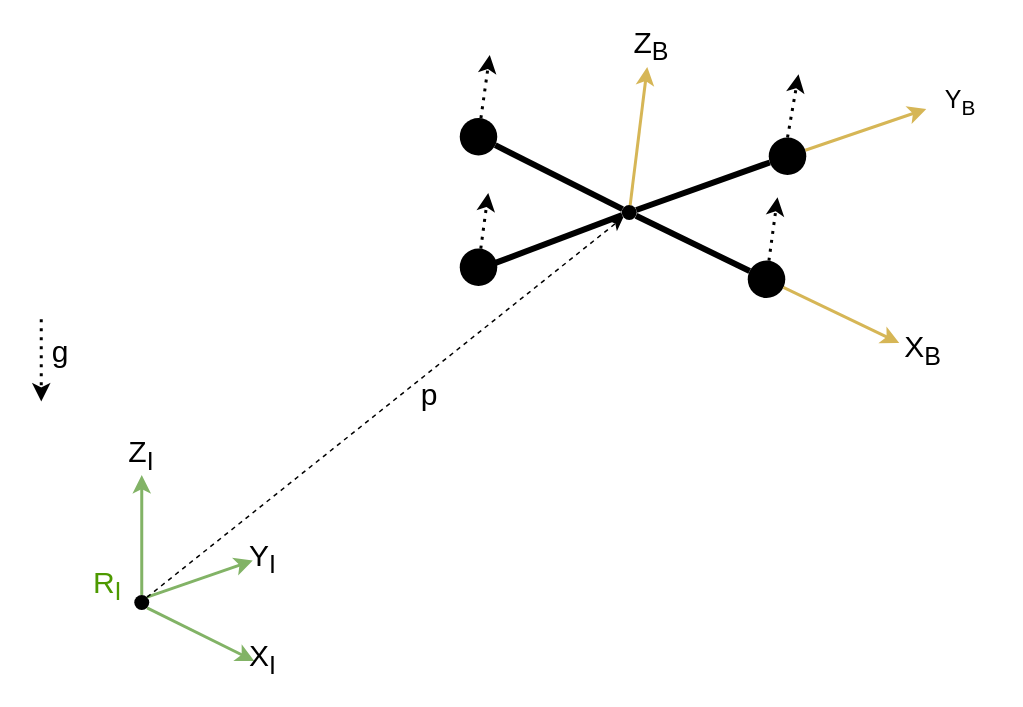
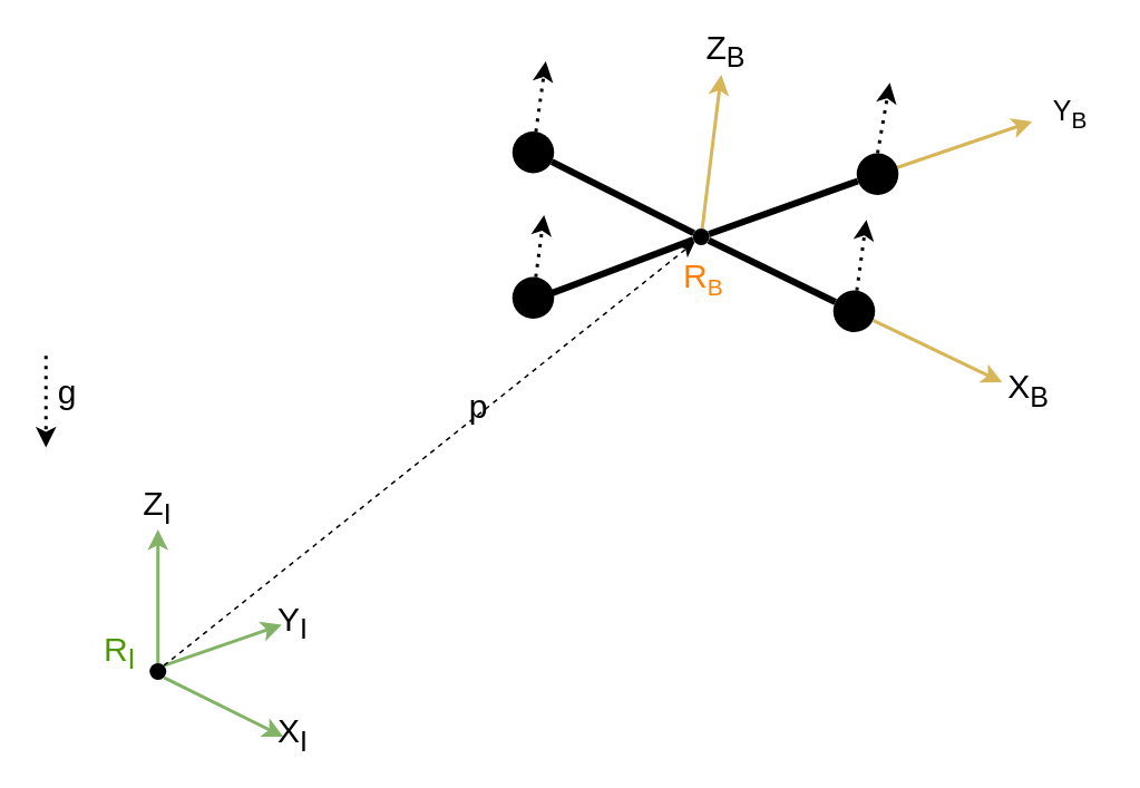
  <mxCell id="0" />
  <mxCell id="1" parent="0" />
  <mxCell id="2" value="" style="endArrow=classic;html=1;exitX=0.5;exitY=0;exitDx=0;exitDy=0;strokeWidth=2;fillColor=#d5e8d4;strokeColor=#82b366;" edge="1" parent="1" source="4"><mxGeometry width="50" height="50" relative="1" as="geometry"><mxPoint x="93.88" y="385" as="sourcePoint" /><mxPoint x="94" y="316" as="targetPoint" /></mxGeometry></mxCell>
  <mxCell id="3" value="" style="endArrow=classic;html=1;exitX=1;exitY=1;exitDx=0;exitDy=0;fillColor=#d5e8d4;strokeColor=#82b366;strokeWidth=2;" edge="1" parent="1" source="4"><mxGeometry width="50" height="50" relative="1" as="geometry"><mxPoint x="89" y="406" as="sourcePoint" /><mxPoint x="169" y="440" as="targetPoint" /></mxGeometry></mxCell>
  <mxCell id="4" value="" style="ellipse;whiteSpace=wrap;html=1;aspect=fixed;fillColor=#000000;strokeColor=none;" vertex="1" parent="1"><mxGeometry x="89" y="396" width="10" height="10" as="geometry" /></mxCell>
  <mxCell id="5" value="" style="endArrow=classic;html=1;exitX=1;exitY=0;exitDx=0;exitDy=0;fillColor=#d5e8d4;strokeColor=#82b366;strokeWidth=2;" edge="1" parent="1" source="4"><mxGeometry width="50" height="50" relative="1" as="geometry"><mxPoint x="119" y="400.92" as="sourcePoint" /><mxPoint x="168" y="373" as="targetPoint" /></mxGeometry></mxCell>
  <mxCell id="6" value="&lt;font style=&quot;font-size: 20px&quot;&gt;Z&lt;sub&gt;I&lt;/sub&gt;&lt;/font&gt;" style="text;html=1;strokeColor=none;fillColor=none;align=center;verticalAlign=middle;whiteSpace=wrap;rounded=0;" vertex="1" parent="1"><mxGeometry x="74" y="293" width="40" height="20" as="geometry" /></mxCell>
  <mxCell id="7" value="&lt;span style=&quot;font-size: 20px&quot;&gt;Y&lt;sub&gt;I&lt;/sub&gt;&lt;/span&gt;" style="text;html=1;strokeColor=none;fillColor=none;align=center;verticalAlign=middle;whiteSpace=wrap;rounded=0;" vertex="1" parent="1"><mxGeometry x="155" y="362" width="40" height="20" as="geometry" /></mxCell>
  <mxCell id="8" value="&lt;font style=&quot;font-size: 20px&quot; color=&quot;#4d9900&quot;&gt;R&lt;sub&gt;I&lt;/sub&gt;&lt;/font&gt;" style="text;html=1;align=center;verticalAlign=middle;resizable=0;points=[];autosize=1;" vertex="1" parent="1"><mxGeometry x="56" y="377" width="29" height="25" as="geometry" /></mxCell>
  <mxCell id="9" value="&lt;font style=&quot;font-size: 20px&quot;&gt;X&lt;sub&gt;I&lt;/sub&gt;&lt;/font&gt;" style="text;html=1;strokeColor=none;fillColor=none;align=center;verticalAlign=middle;whiteSpace=wrap;rounded=0;" vertex="1" parent="1"><mxGeometry x="155" y="429" width="40" height="20" as="geometry" /></mxCell>
  <mxCell id="10" value="" style="endArrow=classic;html=1;fillColor=#fff2cc;strokeColor=#d6b656;strokeWidth=2;" edge="1" parent="1" source="16"><mxGeometry width="50" height="50" relative="1" as="geometry"><mxPoint x="620" y="119" as="sourcePoint" /><mxPoint x="617" y="72" as="targetPoint" /></mxGeometry></mxCell>
  <mxCell id="11" value="" style="endArrow=none;html=1;strokeWidth=4;exitX=0.953;exitY=0.384;exitDx=0;exitDy=0;exitPerimeter=0;" edge="1" parent="1" source="15" target="18"><mxGeometry width="50" height="50" relative="1" as="geometry"><mxPoint x="295" y="200" as="sourcePoint" /><mxPoint x="527" y="106" as="targetPoint" /></mxGeometry></mxCell>
  <mxCell id="12" value="" style="endArrow=none;html=1;strokeWidth=4;" edge="1" parent="1" source="18" target="14"><mxGeometry width="50" height="50" relative="1" as="geometry"><mxPoint x="489" y="236" as="sourcePoint" /><mxPoint x="341" y="71" as="targetPoint" /></mxGeometry></mxCell>
  <mxCell id="13" value="" style="endArrow=classic;html=1;strokeWidth=1;dashed=1;exitX=1;exitY=0;exitDx=0;exitDy=0;" edge="1" parent="1" source="4" target="18"><mxGeometry width="50" height="50" relative="1" as="geometry"><mxPoint x="298" y="281" as="sourcePoint" /><mxPoint x="413" y="153" as="targetPoint" /></mxGeometry></mxCell>
  <mxCell id="14" value="" style="ellipse;whiteSpace=wrap;html=1;aspect=fixed;fillColor=#000000;strokeColor=none;" vertex="1" parent="1"><mxGeometry x="306" y="78" width="25" height="25" as="geometry" /></mxCell>
  <mxCell id="15" value="" style="ellipse;whiteSpace=wrap;html=1;aspect=fixed;fillColor=#000000;strokeColor=none;" vertex="1" parent="1"><mxGeometry x="306" y="165" width="25" height="25" as="geometry" /></mxCell>
  <mxCell id="16" value="" style="ellipse;whiteSpace=wrap;html=1;aspect=fixed;fillColor=#000000;strokeColor=none;" vertex="1" parent="1"><mxGeometry x="512" y="91" width="25" height="25" as="geometry" /></mxCell>
  <mxCell id="17" value="" style="ellipse;whiteSpace=wrap;html=1;aspect=fixed;fillColor=#000000;strokeColor=none;" vertex="1" parent="1"><mxGeometry x="498" y="173" width="25" height="25" as="geometry" /></mxCell>
  <mxCell id="18" value="" style="ellipse;whiteSpace=wrap;html=1;aspect=fixed;fillColor=#000000;strokeColor=none;" vertex="1" parent="1"><mxGeometry x="414" y="136" width="10" height="10" as="geometry" /></mxCell>
  <mxCell id="19" value="" style="endArrow=none;html=1;strokeWidth=4;" edge="1" parent="1" source="17" target="18"><mxGeometry width="50" height="50" relative="1" as="geometry"><mxPoint x="561" y="50.5" as="sourcePoint" /><mxPoint x="339" y="50.5" as="targetPoint" /></mxGeometry></mxCell>
  <mxCell id="20" value="" style="endArrow=none;html=1;strokeWidth=4;" edge="1" parent="1" source="18" target="16"><mxGeometry width="50" height="50" relative="1" as="geometry"><mxPoint x="455.005" y="40.42" as="sourcePoint" /><mxPoint x="549.962" y="-19.996" as="targetPoint" /></mxGeometry></mxCell>
  <mxCell id="21" value="" style="endArrow=classic;html=1;fillColor=#fff2cc;strokeColor=#d6b656;strokeWidth=2;" edge="1" parent="1" source="17"><mxGeometry width="50" height="50" relative="1" as="geometry"><mxPoint x="537.004" y="191.234" as="sourcePoint" /><mxPoint x="599" y="228" as="targetPoint" /></mxGeometry></mxCell>
  <mxCell id="22" value="" style="endArrow=classic;html=1;fillColor=#fff2cc;strokeColor=#d6b656;strokeWidth=2;" edge="1" parent="1" source="18"><mxGeometry width="50" height="50" relative="1" as="geometry"><mxPoint x="406.004" y="116.004" as="sourcePoint" /><mxPoint x="431" y="44" as="targetPoint" /></mxGeometry></mxCell>
  <mxCell id="23" value="" style="endArrow=classic;html=1;fillColor=#fff2cc;strokeColor=#000000;strokeWidth=2;dashed=1;dashPattern=1 2;" edge="1" parent="1" source="14"><mxGeometry width="50" height="50" relative="1" as="geometry"><mxPoint x="289.004" y="56.474" as="sourcePoint" /><mxPoint x="326" y="36" as="targetPoint" /></mxGeometry></mxCell>
  <mxCell id="24" value="" style="endArrow=classic;html=1;fillColor=#fff2cc;strokeColor=#000000;strokeWidth=2;dashed=1;dashPattern=1 2;" edge="1" parent="1" source="15"><mxGeometry width="50" height="50" relative="1" as="geometry"><mxPoint x="319" y="162.058" as="sourcePoint" /><mxPoint x="325" y="128" as="targetPoint" /></mxGeometry></mxCell>
  <mxCell id="25" value="" style="endArrow=classic;html=1;fillColor=#fff2cc;strokeColor=#000000;strokeWidth=2;dashed=1;dashPattern=1 2;exitX=0.5;exitY=0;exitDx=0;exitDy=0;" edge="1" parent="1" source="16"><mxGeometry width="50" height="50" relative="1" as="geometry"><mxPoint x="526" y="90.998" as="sourcePoint" /><mxPoint x="531.86" y="48.89" as="targetPoint" /></mxGeometry></mxCell>
  <mxCell id="26" value="" style="endArrow=classic;html=1;fillColor=#fff2cc;strokeColor=#000000;strokeWidth=2;dashed=1;dashPattern=1 2;" edge="1" parent="1" source="17"><mxGeometry width="50" height="50" relative="1" as="geometry"><mxPoint x="512" y="172.998" as="sourcePoint" /><mxPoint x="517.86" y="130.89" as="targetPoint" /></mxGeometry></mxCell>
  <mxCell id="27" value="" style="endArrow=classic;html=1;fillColor=#fff2cc;strokeColor=#000000;strokeWidth=2;dashed=1;dashPattern=1 2;" edge="1" parent="1"><mxGeometry width="50" height="50" relative="1" as="geometry"><mxPoint x="27" y="212.108" as="sourcePoint" /><mxPoint x="27" y="267" as="targetPoint" /></mxGeometry></mxCell>
  <mxCell id="28" value="&lt;font style=&quot;font-size: 20px&quot;&gt;Z&lt;sub&gt;B&lt;/sub&gt;&lt;/font&gt;" style="text;html=1;strokeColor=none;fillColor=none;align=center;verticalAlign=middle;whiteSpace=wrap;rounded=0;" vertex="1" parent="1"><mxGeometry x="414" y="20" width="40" height="20" as="geometry" /></mxCell>
  <mxCell id="29" value="&lt;span style=&quot;font-size: 16.667px&quot;&gt;Y&lt;sub&gt;B&lt;/sub&gt;&lt;/span&gt;" style="text;html=1;strokeColor=none;fillColor=none;align=center;verticalAlign=middle;whiteSpace=wrap;rounded=0;" vertex="1" parent="1"><mxGeometry x="620" y="58" width="40" height="20" as="geometry" /></mxCell>
  <mxCell id="30" value="&lt;font style=&quot;font-size: 20px&quot;&gt;X&lt;sub&gt;B&lt;/sub&gt;&lt;/font&gt;" style="text;html=1;strokeColor=none;fillColor=none;align=center;verticalAlign=middle;whiteSpace=wrap;rounded=0;" vertex="1" parent="1"><mxGeometry x="595" y="223" width="40" height="20" as="geometry" /></mxCell>
- <mxCell id="31" value="&lt;span style=&quot;font-size: 20px&quot;&gt;p&lt;/span&gt;" style="text;html=1;strokeColor=none;fillColor=none;align=center;verticalAlign=middle;whiteSpace=wrap;rounded=0;" vertex="1" parent="1"><mxGeometry x="266" y="252" width="40" height="20" as="geometry" /></mxCell>
+ <mxCell id="31" value="&lt;span style=&quot;font-size: 20px&quot;&gt;p&lt;/span&gt;" style="text;html=1;strokeColor=none;fillColor=none;align=center;verticalAlign=middle;whiteSpace=wrap;rounded=0;" vertex="1" parent="1"><mxGeometry x="266" y="232" width="40" height="20" as="geometry" /></mxCell>
  <mxCell id="32" value="&lt;span style=&quot;font-size: 20px&quot;&gt;g&lt;/span&gt;" style="text;html=1;strokeColor=none;fillColor=none;align=center;verticalAlign=middle;whiteSpace=wrap;rounded=0;" vertex="1" parent="1"><mxGeometry x="20" y="223" width="40" height="20" as="geometry" /></mxCell>
+ <mxCell id="33" value="&lt;font style=&quot;font-size: 20px&quot;&gt;R&lt;/font&gt;&lt;font style=&quot;font-size: 16.667px&quot;&gt;&lt;sub&gt;B&lt;/sub&gt;&lt;/font&gt;" style="text;html=1;align=center;verticalAlign=middle;resizable=0;points=[];autosize=1;fontColor=#FF8000;" vertex="1" parent="1"><mxGeometry x="402.5" y="154" width="34" height="24" as="geometry" /></mxCell>
